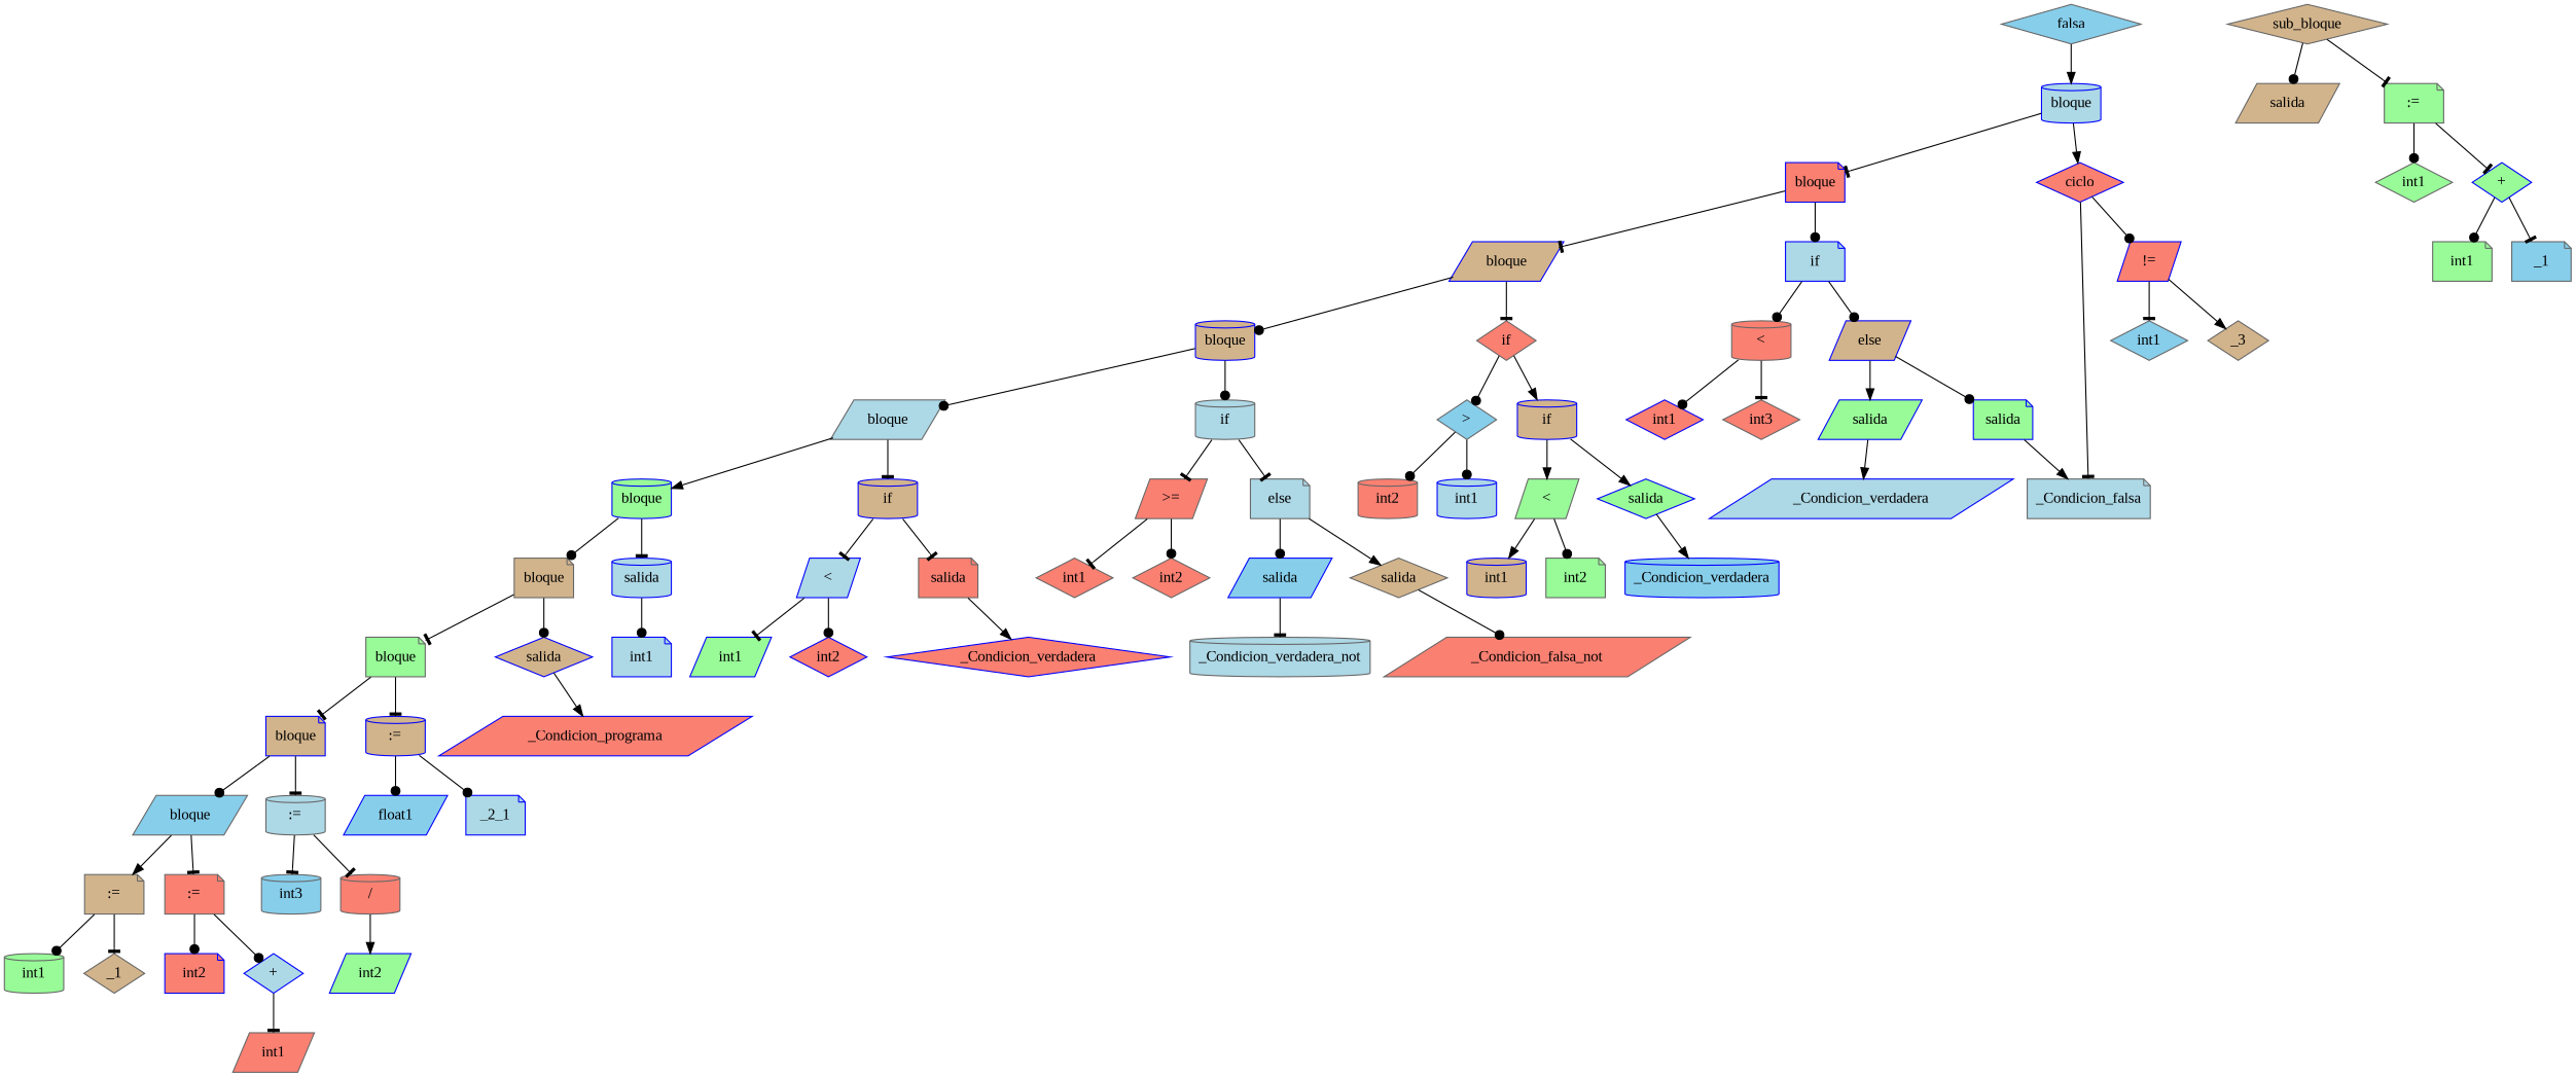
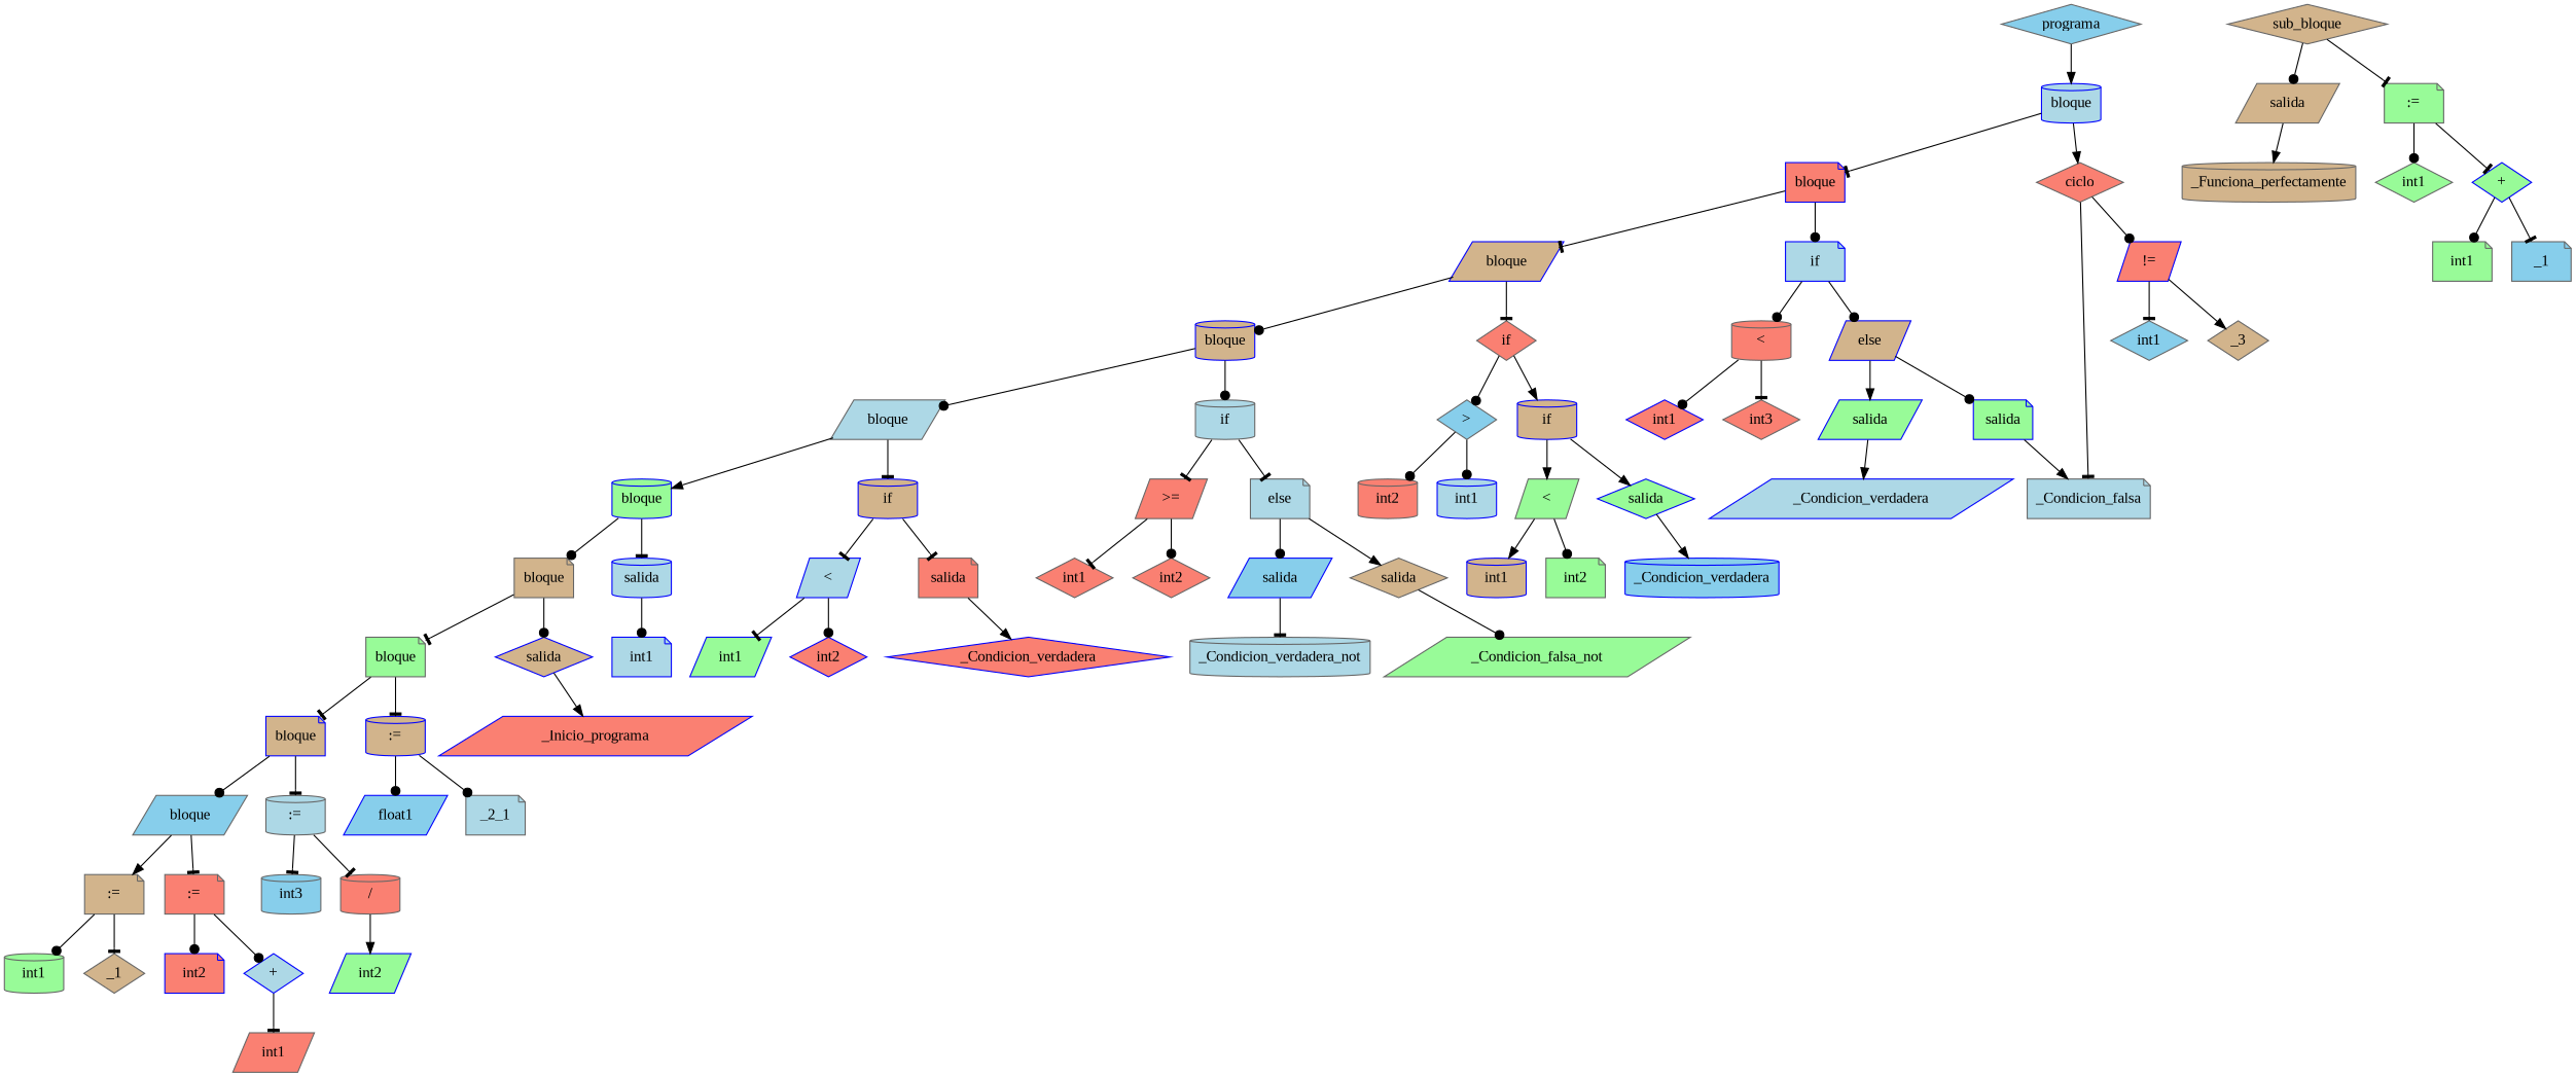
  digraph {
    fontname="Liberation Serif"
    node [color=gray40 fillcolor=salmon fontname="Liberation Serif" shape=diamond style=filled]
    edge [arrowhead=dot fontname="Liberation Serif"]
-   n1 [fillcolor=skyblue label=falsa]
+   n1 [fillcolor=skyblue label=programa]
    n2 [color=blue fillcolor=lightblue label=bloque shape=cylinder]
    n3 [color=blue label=bloque shape=note]
-   n4 [color=blue label=ciclo]
+   n4 [label=ciclo]
    n5 [color=blue fillcolor=tan label=bloque shape=parallelogram]
    n6 [color=blue fillcolor=lightblue label=if shape=note]
    n7 [fillcolor=lightblue label=_Condicion_falsa shape=note]
    n8 [color=blue label="!=" shape=parallelogram]
    n9 [color=blue fillcolor=tan label=bloque shape=cylinder]
    n10 [label=if]
    n11 [label="<" shape=cylinder]
    n12 [color=blue fillcolor=tan label=else shape=parallelogram]
    n13 [fillcolor=lightblue label=bloque shape=parallelogram]
    n14 [fillcolor=lightblue label=if shape=cylinder]
    n15 [fillcolor=skyblue label=">"]
    n16 [color=blue fillcolor=tan label=if shape=cylinder]
    n17 [color=blue fillcolor=palegreen label=bloque shape=cylinder]
    n18 [color=blue fillcolor=tan label=if shape=cylinder]
    n19 [label=">=" shape=parallelogram]
    n20 [fillcolor=lightblue label=else shape=note]
    n21 [fillcolor=tan label=bloque shape=note]
    n22 [color=blue fillcolor=lightblue label=salida shape=cylinder]
    n23 [color=blue fillcolor=lightblue label="<" shape=parallelogram]
    n24 [label=salida shape=note]
    n25 [fillcolor=palegreen label=bloque shape=note]
    n26 [color=blue fillcolor=tan label=salida]
    n27 [color=blue fillcolor=lightblue label=int1 shape=note]
    n28 [color=blue fillcolor=tan label=bloque shape=note]
    n29 [color=blue fillcolor=tan label=":=" shape=cylinder]
-   n30 [color=blue label=_Condicion_programa shape=parallelogram]
+   n30 [color=blue label=_Inicio_programa shape=parallelogram]
    n31 [fillcolor=skyblue label=bloque shape=parallelogram]
    n32 [fillcolor=lightblue label=":=" shape=cylinder]
    n33 [color=blue fillcolor=skyblue label=float1 shape=parallelogram]
-   n34 [color=blue fillcolor=lightblue label=_2_1 shape=note]
+   n34 [fillcolor=lightblue label=_2_1 shape=note]
    n35 [fillcolor=tan label=":=" shape=note]
    n36 [label=":=" shape=note]
    n37 [fillcolor=skyblue label=int3 shape=cylinder]
    n38 [label="/" shape=cylinder]
    n39 [fillcolor=palegreen label=int1 shape=cylinder]
    n40 [fillcolor=tan label=_1]
    n41 [color=blue label=int2 shape=note]
    n42 [color=blue fillcolor=lightblue label="+"]
    n43 [label=int1 shape=parallelogram]
    n44 [color=blue fillcolor=palegreen label=int2 shape=parallelogram]
    n45 [color=blue fillcolor=palegreen label=int1 shape=parallelogram]
    n46 [color=blue label=int2]
    n47 [color=blue label=_Condicion_verdadera]
    n48 [label=int1]
    n49 [label=int2]
    n50 [color=blue fillcolor=skyblue label=salida shape=parallelogram]
    n51 [fillcolor=tan label=salida]
    n52 [fillcolor=lightblue label=_Condicion_verdadera_not shape=cylinder]
-   n53 [label=_Condicion_falsa_not shape=parallelogram]
+   n53 [fillcolor=palegreen label=_Condicion_falsa_not shape=parallelogram]
    n54 [label=int2 shape=cylinder]
    n55 [color=blue fillcolor=lightblue label=int1 shape=cylinder]
    n56 [fillcolor=palegreen label="<" shape=parallelogram]
    n57 [color=blue fillcolor=palegreen label=salida]
    n58 [color=blue fillcolor=tan label=int1 shape=cylinder]
    n59 [fillcolor=palegreen label=int2 shape=note]
    n60 [color=blue fillcolor=skyblue label=_Condicion_verdadera shape=cylinder]
    n61 [color=blue label=int1]
    n62 [label=int3]
    n63 [color=blue fillcolor=palegreen label=salida shape=parallelogram]
    n64 [color=blue fillcolor=palegreen label=salida shape=note]
    n65 [color=blue fillcolor=lightblue label=_Condicion_verdadera shape=parallelogram]
    n66 [fillcolor=skyblue label=int1]
    n67 [fillcolor=tan label=_3]
    n68 [fillcolor=tan label=sub_bloque]
    n69 [fillcolor=tan label=salida shape=parallelogram]
    n70 [fillcolor=palegreen label=":=" shape=note]
+   n71 [fillcolor=tan label=_Funciona_perfectamente shape=cylinder]
    n72 [fillcolor=palegreen label=int1]
    n73 [color=blue fillcolor=palegreen label="+"]
    n74 [fillcolor=palegreen label=int1 shape=note]
    n75 [fillcolor=skyblue label=_1 shape=note]
    n1 -> n2 [arrowhead=normal]
    n2 -> n3 [arrowhead=tee]
    n2 -> n4 [arrowhead=normal]
    n3 -> n5 [arrowhead=tee]
    n3 -> n6
    n4 -> n7 [arrowhead=tee]
    n4 -> n8
    n5 -> n9
    n5 -> n10 [arrowhead=tee]
    n6 -> n11
    n6 -> n12
    n8 -> n66 [arrowhead=tee]
    n8 -> n67 [arrowhead=normal]
    n9 -> n13
    n9 -> n14
    n10 -> n15
    n10 -> n16 [arrowhead=normal]
    n11 -> n61
    n11 -> n62 [arrowhead=tee]
    n12 -> n63 [arrowhead=normal]
    n12 -> n64
    n13 -> n17 [arrowhead=normal]
    n13 -> n18 [arrowhead=tee]
    n14 -> n19 [arrowhead=tee]
    n14 -> n20 [arrowhead=tee]
    n15 -> n54
    n15 -> n55
    n16 -> n56 [arrowhead=normal]
    n16 -> n57 [arrowhead=normal]
    n17 -> n21
    n17 -> n22 [arrowhead=tee]
    n18 -> n23 [arrowhead=tee]
    n18 -> n24 [arrowhead=tee]
    n19 -> n48 [arrowhead=tee]
    n19 -> n49
    n20 -> n50
    n20 -> n51 [arrowhead=normal]
    n21 -> n25 [arrowhead=tee]
    n21 -> n26
    n22 -> n27
    n23 -> n45 [arrowhead=tee]
    n23 -> n46
    n24 -> n47 [arrowhead=normal]
    n25 -> n28 [arrowhead=tee]
    n25 -> n29 [arrowhead=tee]
    n26 -> n30 [arrowhead=normal]
    n28 -> n31
    n28 -> n32 [arrowhead=tee]
    n29 -> n33
    n29 -> n34
    n31 -> n35 [arrowhead=normal]
    n31 -> n36 [arrowhead=tee]
    n32 -> n37 [arrowhead=tee]
    n32 -> n38 [arrowhead=tee]
    n35 -> n39
    n35 -> n40 [arrowhead=tee]
    n36 -> n41
    n36 -> n42
    n38 -> n44 [arrowhead=normal]
    n42 -> n43 [arrowhead=tee]
    n50 -> n52 [arrowhead=tee]
    n51 -> n53
    n56 -> n58 [arrowhead=normal]
    n56 -> n59
    n57 -> n60 [arrowhead=normal]
    n63 -> n65 [arrowhead=normal]
    n64 -> n7 [arrowhead=normal]
    n68 -> n69
    n68 -> n70 [arrowhead=tee]
+   n69 -> n71 [arrowhead=normal]
    n70 -> n72
    n70 -> n73 [arrowhead=tee]
    n73 -> n74
    n73 -> n75 [arrowhead=tee]
  }
